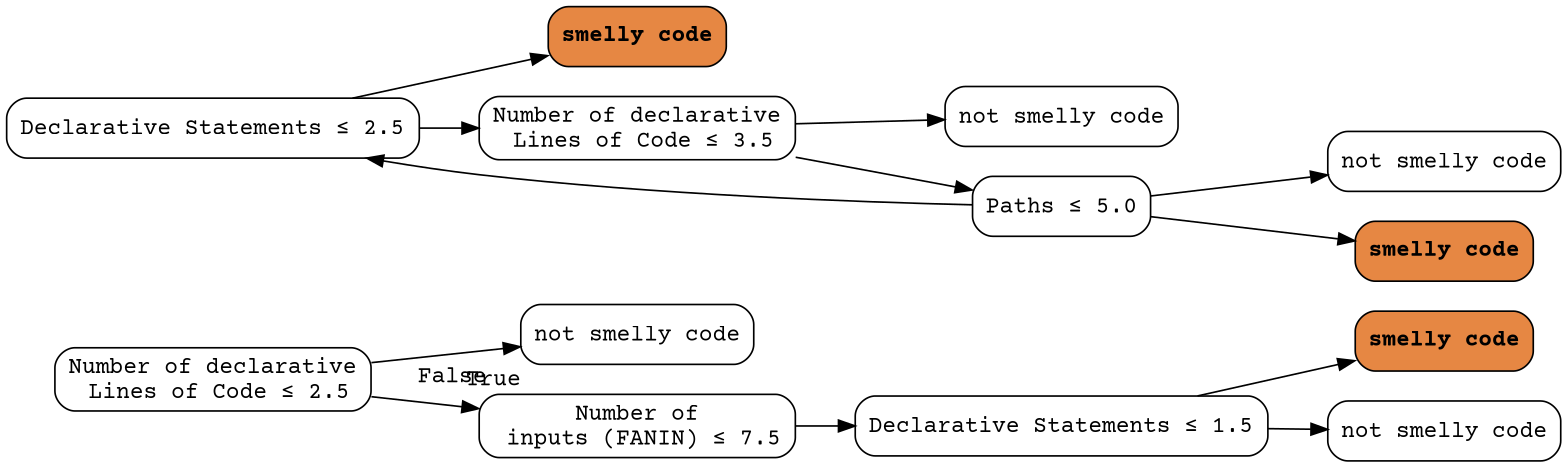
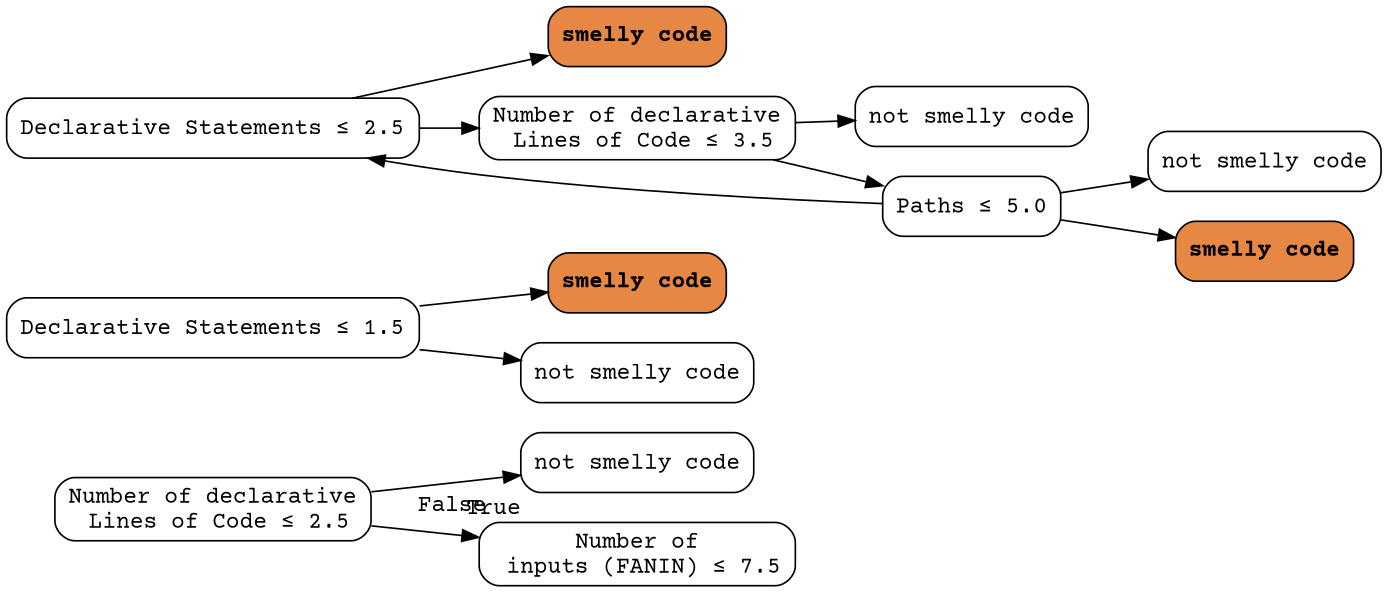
  digraph {
    fontname="Courier Prime"
    rankdir=LR
    node [color=black fillcolor="#FFFFFF" fontname="Courier Prime" shape=box style="filled, rounded"]
    edge [fontname="Courier Prime"]
    n1 [label=<Number of declarative<br/> Lines of Code &le; 2.5>]
    n2 [label=<not smelly code>]
    n3 [label=<Number of<br/> inputs (FANIN) &le; 7.5>]
    n4 [label=<Declarative Statements &le; 1.5>]
    n5 [fillcolor="#e68743" label=<<b>smelly code</b>>]
    n6 [label=<not smelly code>]
    n7 [label=<Declarative Statements &le; 2.5>]
    n8 [fillcolor="#e68743" label=<<b>smelly code</b>>]
    n9 [label=<Number of declarative<br/> Lines of Code &le; 3.5>]
    n10 [label=<not smelly code>]
    n11 [label=<Paths &le; 5.0>]
    n12 [label=<not smelly code>]
    n13 [fillcolor="#e68743" label=<<b>smelly code</b>>]
    n1 -> n2 [headlabel=True labelangle=45 labeldistance=2.5]
    n1 -> n3 [headlabel=False labelangle=-45 labeldistance=2.5]
-   n3 -> n4
    n4 -> n5
    n4 -> n6
    n7 -> n8
    n7 -> n9
    n9 -> n10
    n9 -> n11
    n11 -> n7
    n11 -> n12
    n11 -> n13
  }
